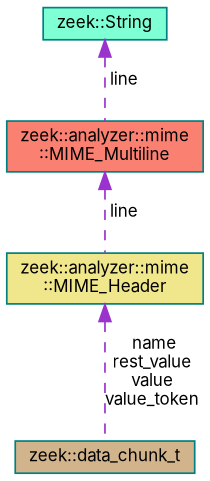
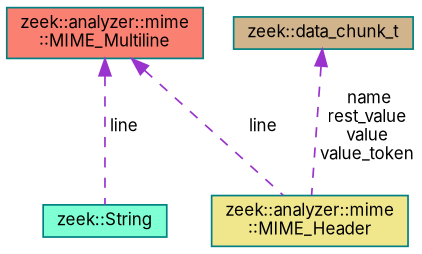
  digraph {
    fontname=Inter
    node [color=teal fontname=Inter fontsize=10 shape=record style=filled]
    edge [color=darkorchid3 dir=back fontname=Inter fontsize=10 labelfontname=Helvetica labelfontsize=10 style=dashed]
    n1 [fillcolor=khaki fontcolor=black height=0.2 label="zeek::analyzer::mime\l::MIME_Header" width=0.4]
    n2 [fillcolor=salmon height=0.2 label="zeek::analyzer::mime\l::MIME_Multiline" width=0.4]
    n3 [fillcolor=aquamarine height=0.2 label="zeek::String" width=0.4]
    n4 [fillcolor=tan height=0.2 label="zeek::data_chunk_t" width=0.4]
    n2 -> n1 [label=" line"]
-   n3 -> n2 [label=" line"]
-   n1 -> n4 [label=" name\nrest_value\nvalue\nvalue_token"]
+   n2 -> n3 [label=" line"]
+   n4 -> n1 [label=" name\nrest_value\nvalue\nvalue_token"]
  }
